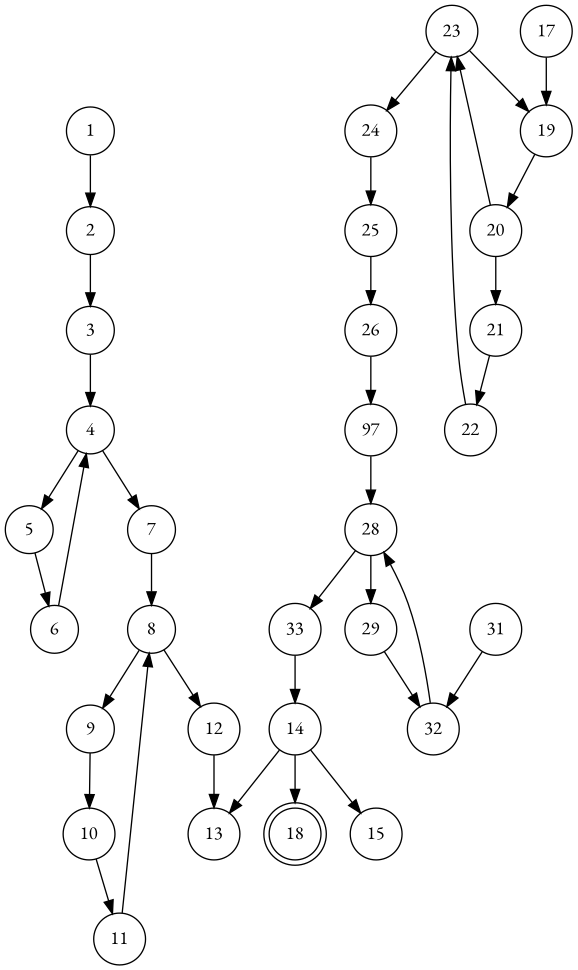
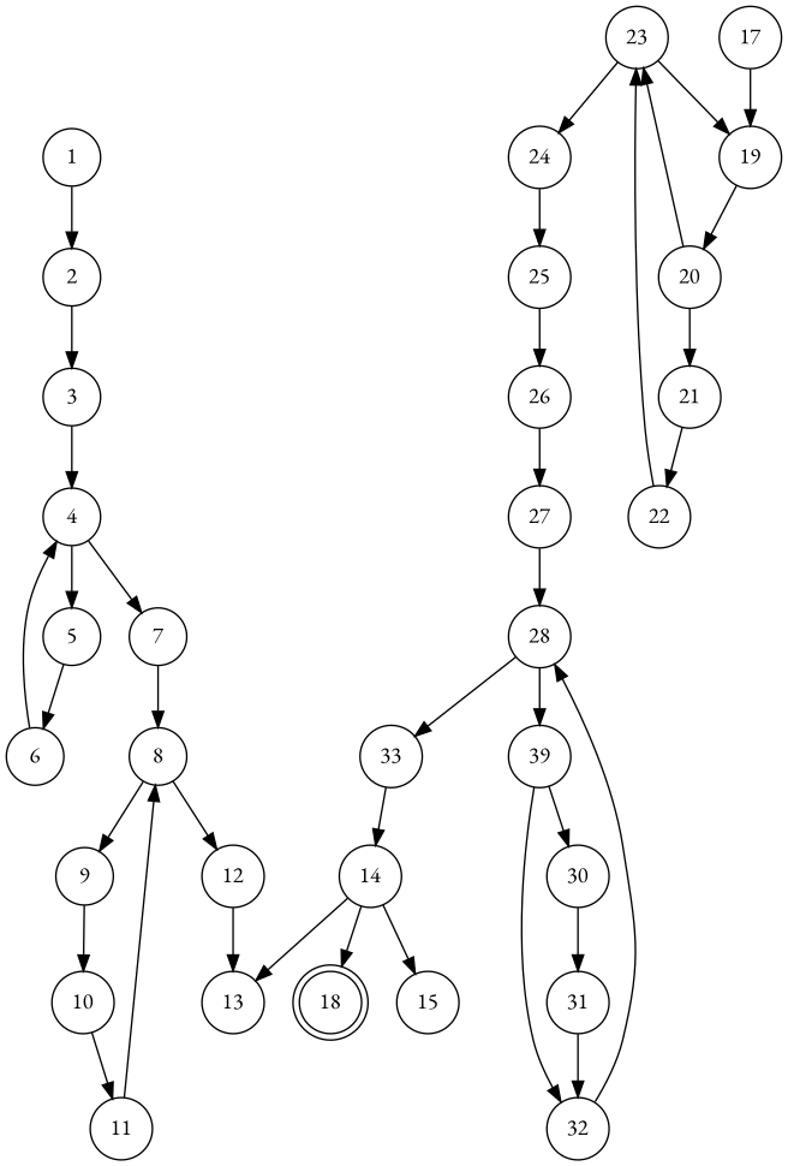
  digraph {
    fontname="EB Garamond"
    node [fontname="EB Garamond" shape=circle]
    edge [fontname="EB Garamond"]
    1
    2
    3
    18 [shape=doublecircle]
    4
    5
    6
    9
    10
    11
    8
    12
    13
    14
    15
    33
    17
    19
    20
    21
    23
    22
    24
    25
    26
-   27 [label=97]
+   27
    28
-   29
+   29 [label=39]
    32
+   30
    31
    7
    1 -> 2
    2 -> 3
    3 -> 4
    4 -> 5
    4 -> 7
    5 -> 6
    6 -> 4
    9 -> 10
    10 -> 11
    11 -> 8
    8 -> 9
    8 -> 12
    12 -> 13
    14 -> 18
    14 -> 13
    14 -> 15
    33 -> 14
    17 -> 19
    19 -> 20
    20 -> 21
    20 -> 23
    21 -> 22
    23 -> 19
    23 -> 24
    22 -> 23
    24 -> 25
    25 -> 26
    26 -> 27
    27 -> 28
    28 -> 33
    28 -> 29
    29 -> 32
+   29 -> 30
    32 -> 28
+   30 -> 31
    31 -> 32
    7 -> 8
  }
